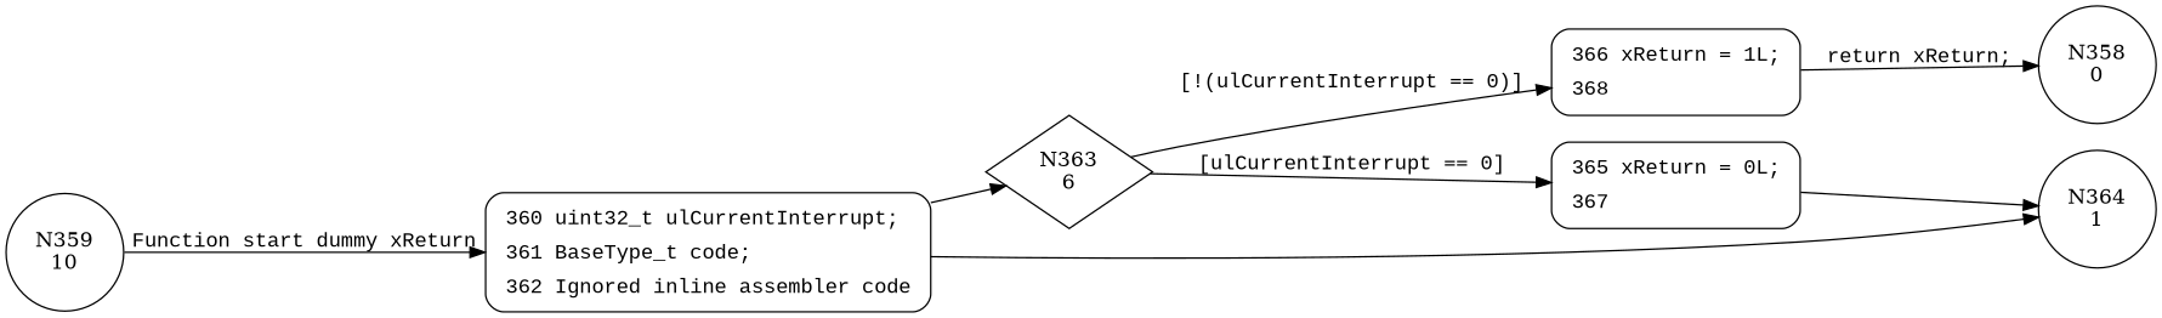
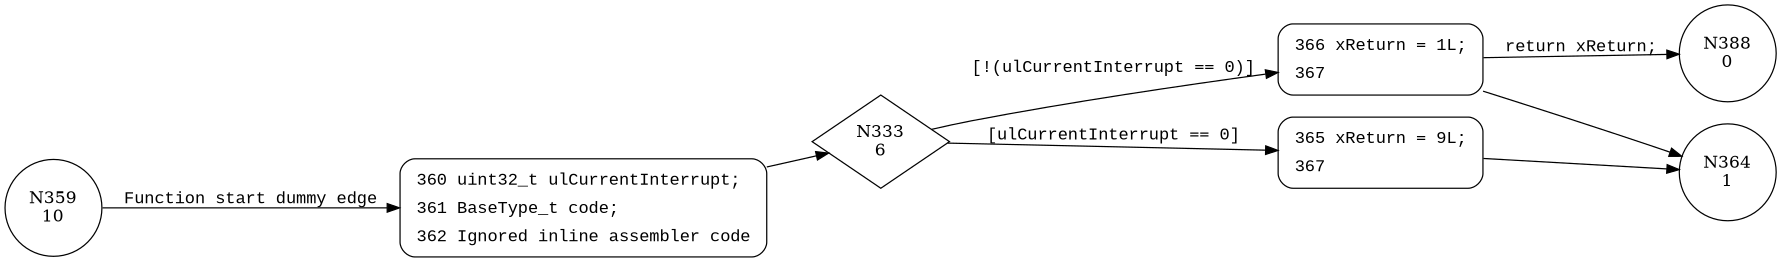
  digraph {
    rankdir=LR
    node [shape=circle]
    edge [fontname="Courier New"]
    n1 [label="N359\n10"]
    n2 [fillcolor=white fontname="Courier New" label=<<table border="0" cellborder="0" cellpadding="3" bgcolor="white"><tr><td align="right">360</td><td align="left">uint32_t ulCurrentInterrupt;</td></tr><tr><td align="right">361</td><td align="left">BaseType_t code;</td></tr><tr><td align="right">362</td><td align="left">Ignored inline assembler code</td></tr></table>> penwidth=1 shape=Mrecord style="filled,bold"]
-   n3 [label="N363\n6" shape=diamond]
-   n4 [fillcolor=white fontname="Courier New" label=<<table border="0" cellborder="0" cellpadding="3" bgcolor="white"><tr><td align="right">365</td><td align="left">xReturn = 0L;</td></tr><tr><td align="right">367</td><td align="left"></td></tr></table>> penwidth=1 shape=Mrecord style="filled,bold"]
-   n5 [fillcolor=white fontname="Courier New" label=<<table border="0" cellborder="0" cellpadding="3" bgcolor="white"><tr><td align="right">366</td><td align="left">xReturn = 1L;</td></tr><tr><td align="right">368</td><td align="left"></td></tr></table>> penwidth=1 shape=Mrecord style="filled,bold"]
+   n3 [label="N333\n6" shape=diamond]
+   n4 [fillcolor=white fontname="Courier New" label=<<table border="0" cellborder="0" cellpadding="3" bgcolor="white"><tr><td align="right">365</td><td align="left">xReturn = 9L;</td></tr><tr><td align="right">367</td><td align="left"></td></tr></table>> penwidth=1 shape=Mrecord style="filled,bold"]
+   n5 [fillcolor=white fontname="Courier New" label=<<table border="0" cellborder="0" cellpadding="3" bgcolor="white"><tr><td align="right">366</td><td align="left">xReturn = 1L;</td></tr><tr><td align="right">367</td><td align="left"></td></tr></table>> penwidth=1 shape=Mrecord style="filled,bold"]
    n6 [label="N364\n1"]
-   n7 [label="N358\n0"]
-   n1 -> n2 [label="Function start dummy xReturn"]
+   n7 [label="N388\n0"]
+   n1 -> n2 [label="Function start dummy edge"]
    n2 -> n3 [fontname=""]
    n3 -> n4 [label="[ulCurrentInterrupt == 0]"]
    n3 -> n5 [label="[!(ulCurrentInterrupt == 0)]"]
    n4 -> n6 [fontname=""]
-   n2 -> n6 [fontname=""]
+   n5 -> n6 [fontname=""]
    n5 -> n7 [label="return xReturn;"]
  }
